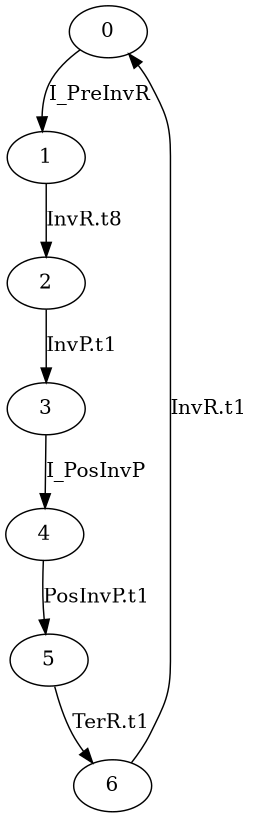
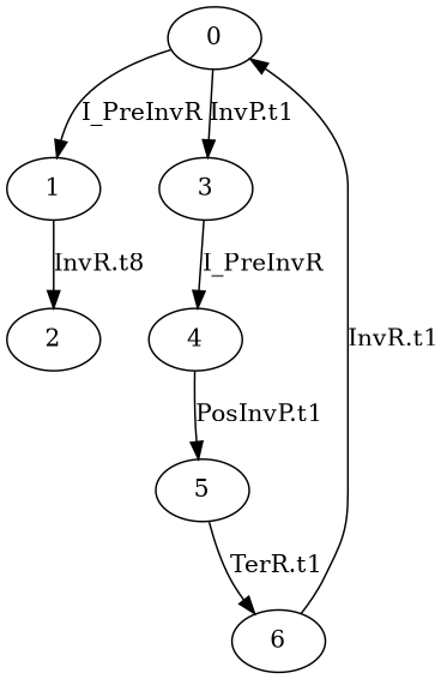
  digraph {
    0
    1
    2
    3
    4
    5
    6
    0 -> 1 [label=I_PreInvR]
    1 -> 2 [label="InvR.t8"]
-   2 -> 3 [label="InvP.t1"]
-   3 -> 4 [label=I_PosInvP]
+   0 -> 3 [label="InvP.t1"]
+   3 -> 4 [label=I_PreInvR]
    4 -> 5 [label="PosInvP.t1"]
    5 -> 6 [label="TerR.t1"]
    6 -> 0 [label="InvR.t1"]
  }
